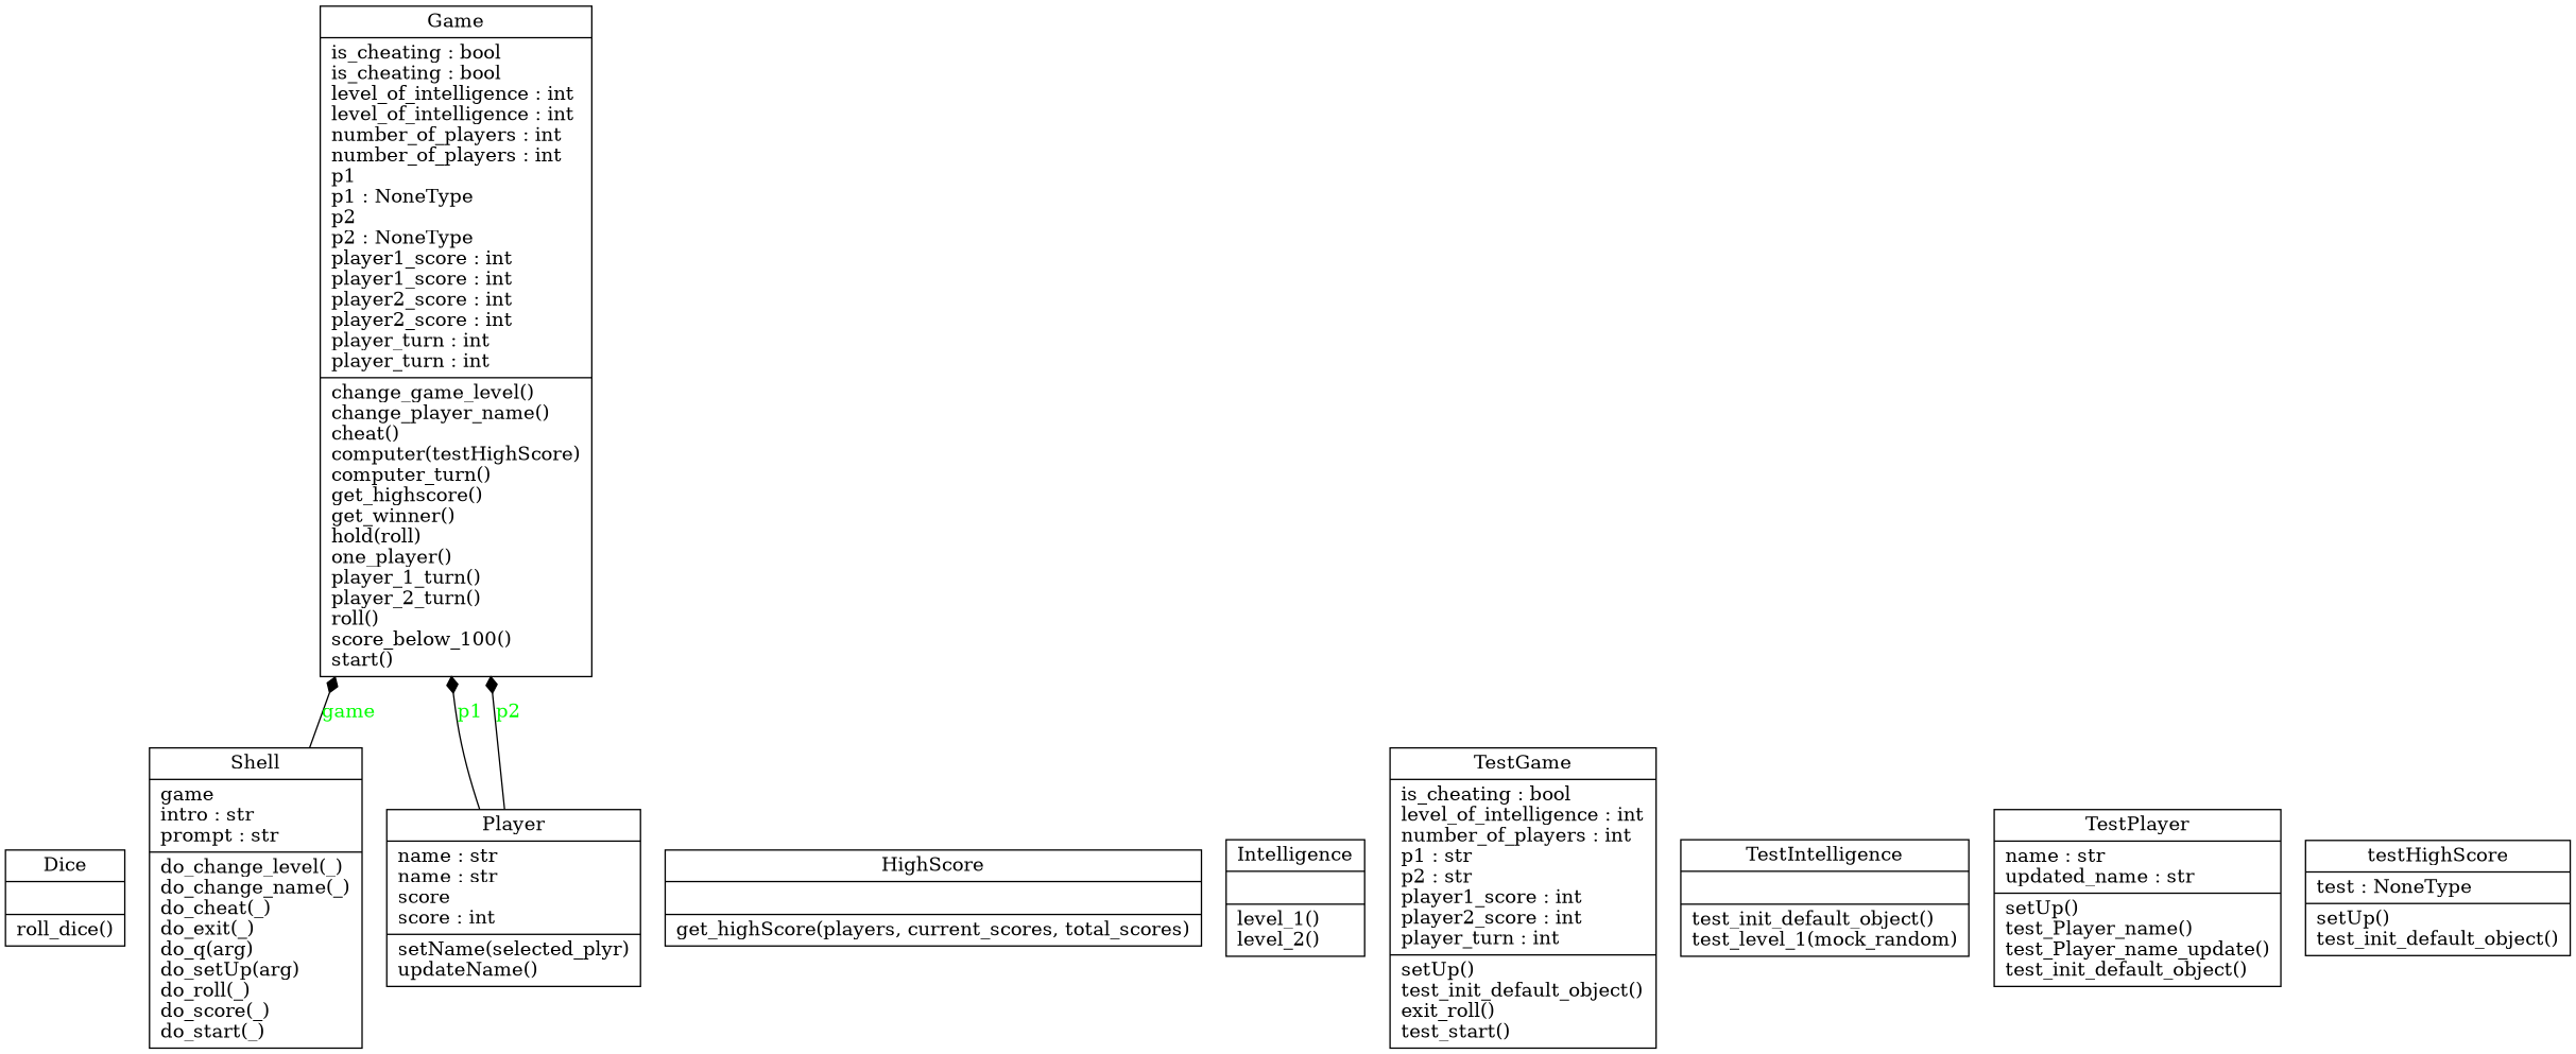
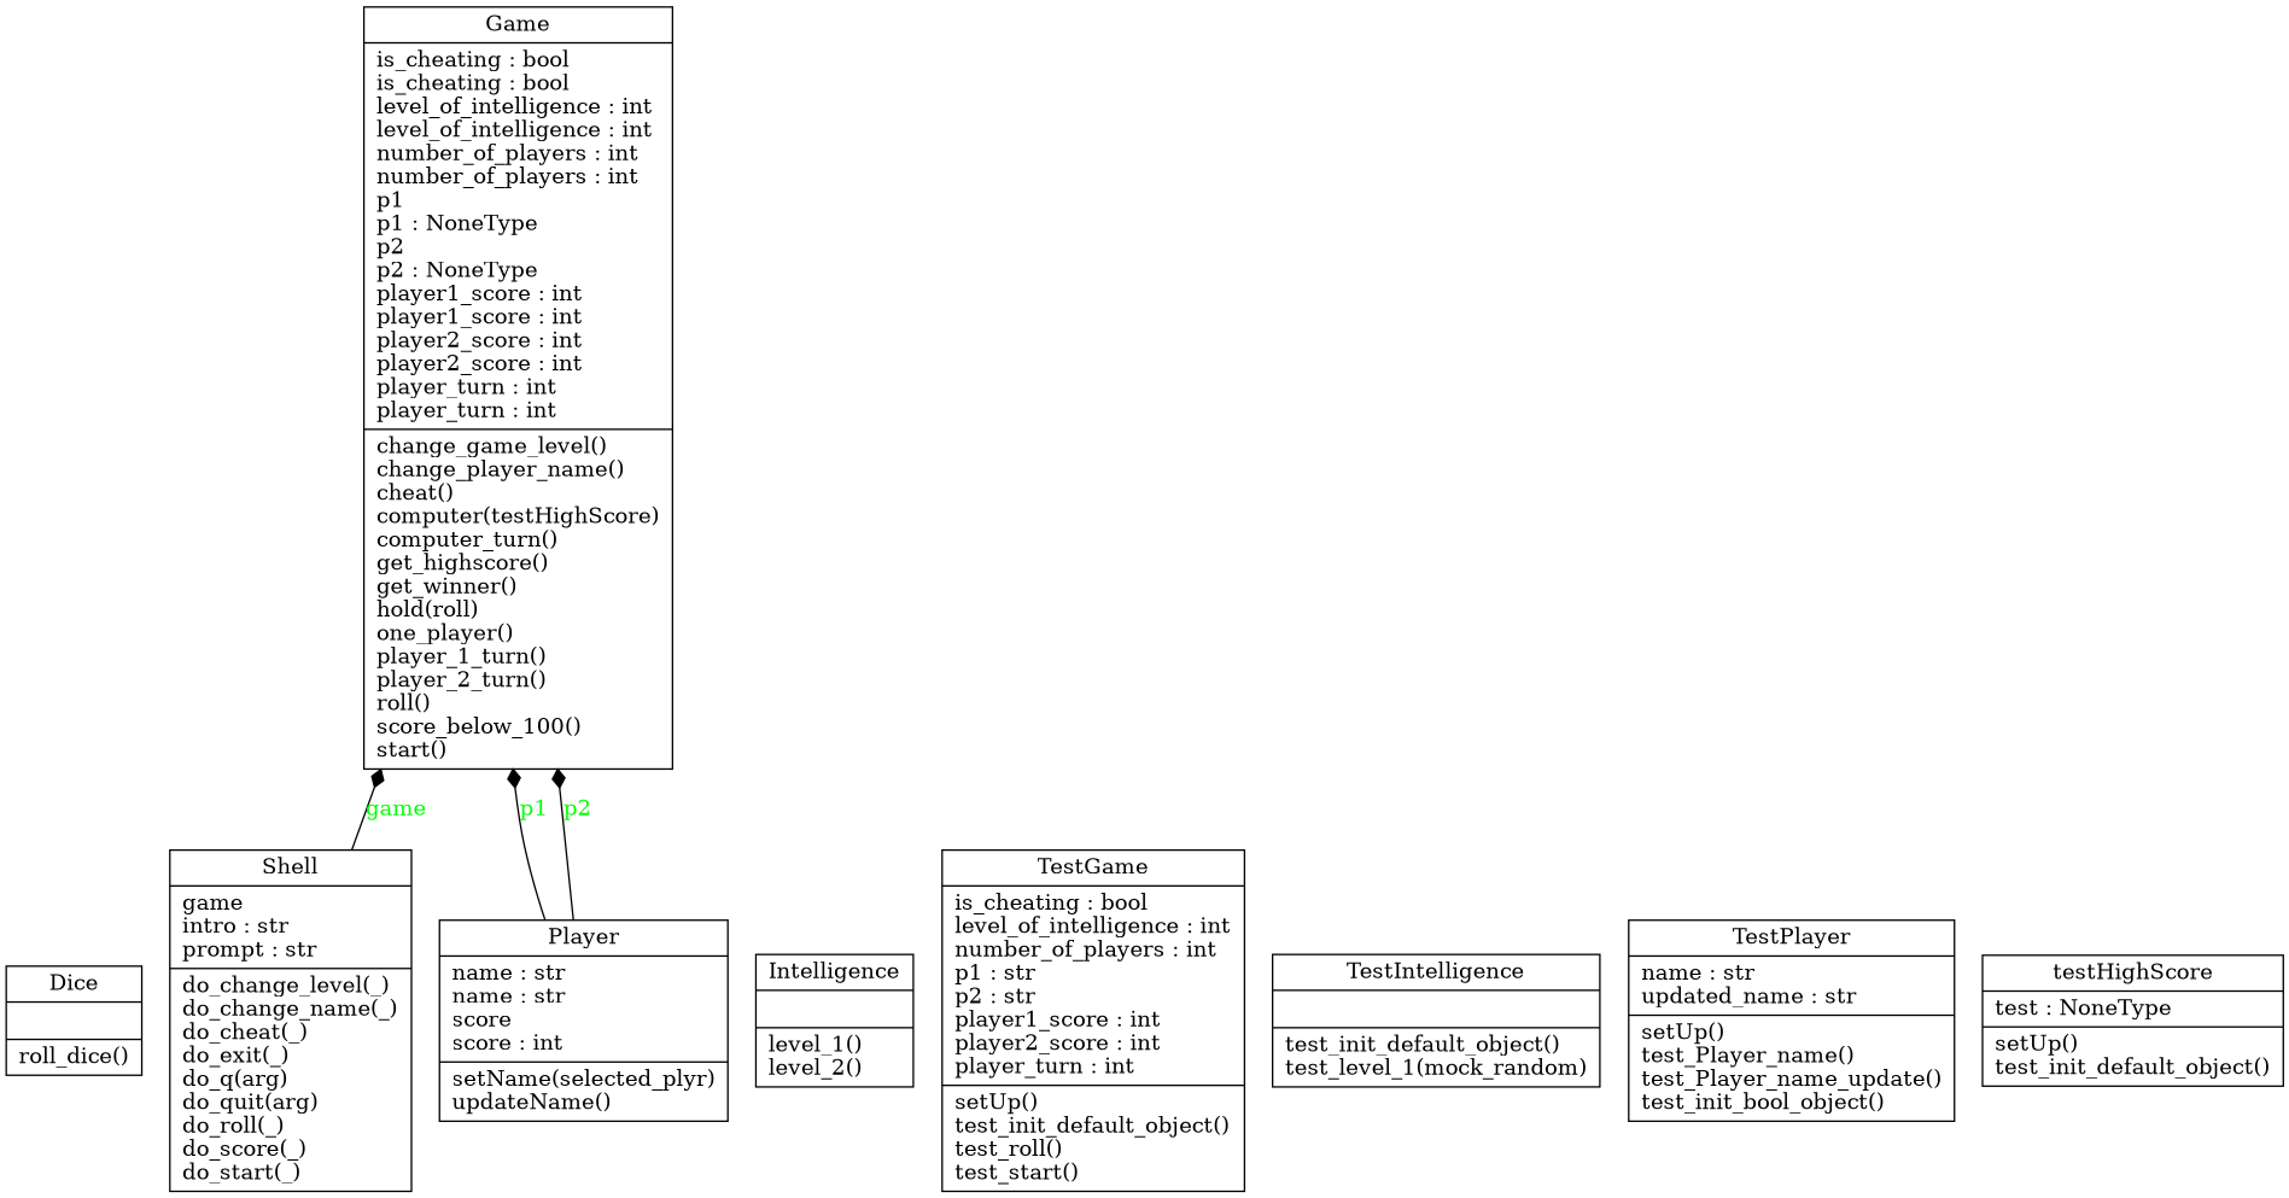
  digraph {
    rankdir=BT
    node [color=black fontcolor=black shape=record style=solid]
    edge [arrowhead=diamond arrowtail=none fontcolor=green style=solid]
    n1 [label="{Dice|\l|roll_dice()\l}"]
    n2 [label="{Game|is_cheating : bool\lis_cheating : bool\llevel_of_intelligence : int\llevel_of_intelligence : int\lnumber_of_players : int\lnumber_of_players : int\lp1\lp1 : NoneType\lp2\lp2 : NoneType\lplayer1_score : int\lplayer1_score : int\lplayer2_score : int\lplayer2_score : int\lplayer_turn : int\lplayer_turn : int\l|change_game_level()\lchange_player_name()\lcheat()\lcomputer(testHighScore)\lcomputer_turn()\lget_highscore()\lget_winner()\lhold(roll)\lone_player()\lplayer_1_turn()\lplayer_2_turn()\lroll()\lscore_below_100()\lstart()\l}"]
-   n3 [label="{Shell|game\lintro : str\lprompt : str\l|do_change_level(_)\ldo_change_name(_)\ldo_cheat(_)\ldo_exit(_)\ldo_q(arg)\ldo_setUp(arg)\ldo_roll(_)\ldo_score(_)\ldo_start(_)\l}"]
-   n4 [label="{HighScore|\l|get_highScore(players, current_scores, total_scores)\l}"]
+   n3 [label="{Shell|game\lintro : str\lprompt : str\l|do_change_level(_)\ldo_change_name(_)\ldo_cheat(_)\ldo_exit(_)\ldo_q(arg)\ldo_quit(arg)\ldo_roll(_)\ldo_score(_)\ldo_start(_)\l}"]
    n5 [label="{Intelligence|\l|level_1()\llevel_2()\l}"]
    n6 [label="{Player|name : str\lname : str\lscore\lscore : int\l|setName(selected_plyr)\lupdateName()\l}"]
-   n7 [label="{TestGame|is_cheating : bool\llevel_of_intelligence : int\lnumber_of_players : int\lp1 : str\lp2 : str\lplayer1_score : int\lplayer2_score : int\lplayer_turn : int\l|setUp()\ltest_init_default_object()\lexit_roll()\ltest_start()\l}"]
+   n7 [label="{TestGame|is_cheating : bool\llevel_of_intelligence : int\lnumber_of_players : int\lp1 : str\lp2 : str\lplayer1_score : int\lplayer2_score : int\lplayer_turn : int\l|setUp()\ltest_init_default_object()\ltest_roll()\ltest_start()\l}"]
    n8 [label="{TestIntelligence|\l|test_init_default_object()\ltest_level_1(mock_random)\l}"]
-   n9 [label="{TestPlayer|name : str\lupdated_name : str\l|setUp()\ltest_Player_name()\ltest_Player_name_update()\ltest_init_default_object()\l}"]
+   n9 [label="{TestPlayer|name : str\lupdated_name : str\l|setUp()\ltest_Player_name()\ltest_Player_name_update()\ltest_init_bool_object()\l}"]
    n10 [label="{testHighScore|test : NoneType\l|setUp()\ltest_init_default_object()\l}"]
    n3 -> n2 [label=game]
    n6 -> n2 [label=p1]
    n6 -> n2 [label=p2]
  }
